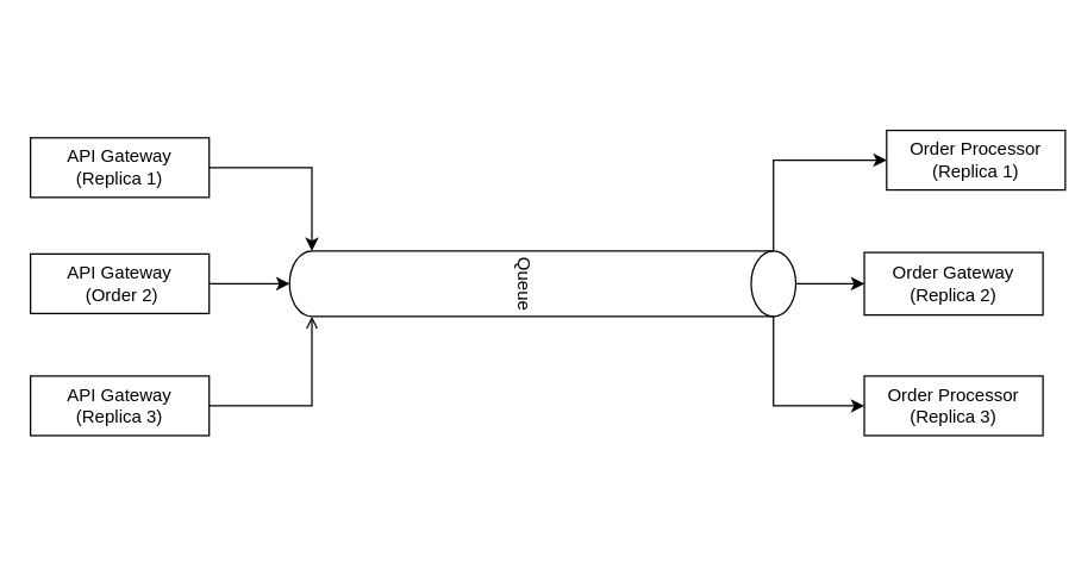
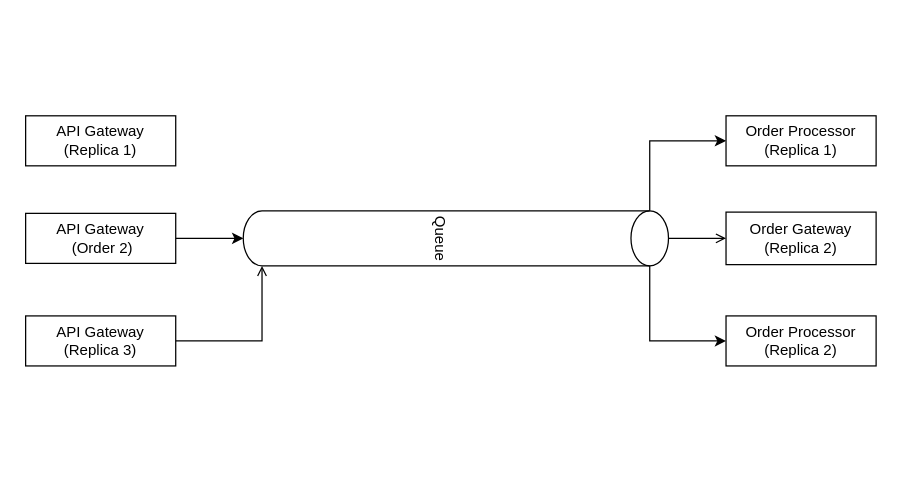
  <mxCell id="0" />
  <mxCell id="1" parent="0" />
- <mxCell id="2" style="edgeStyle=orthogonalEdgeStyle;rounded=0;orthogonalLoop=1;jettySize=auto;html=1;exitX=1;exitY=0.5;exitDx=0;exitDy=0;entryX=0;entryY=1;entryDx=0;entryDy=-15;entryPerimeter=0;" edge="1" parent="1" source="3" target="11"><mxGeometry relative="1" as="geometry" /></mxCell>
  <mxCell id="3" value="API Gateway &lt;br&gt;(Replica 1)" style="rounded=0;whiteSpace=wrap;html=1;" vertex="1" parent="1"><mxGeometry x="20" y="92" width="120" height="40" as="geometry" /></mxCell>
  <mxCell id="4" style="edgeStyle=orthogonalEdgeStyle;rounded=0;orthogonalLoop=1;jettySize=auto;html=1;exitX=1;exitY=0.5;exitDx=0;exitDy=0;" edge="1" parent="1" source="5" target="11"><mxGeometry relative="1" as="geometry" /></mxCell>
  <mxCell id="5" value="API Gateway&lt;br&gt;&amp;nbsp;(Order 2)" style="rounded=0;whiteSpace=wrap;html=1;" vertex="1" parent="1"><mxGeometry x="20" y="170" width="120" height="40" as="geometry" /></mxCell>
  <mxCell id="6" style="edgeStyle=orthogonalEdgeStyle;rounded=0;orthogonalLoop=1;jettySize=auto;html=1;exitX=1;exitY=0.5;exitDx=0;exitDy=0;entryX=1;entryY=1;entryDx=0;entryDy=-15;entryPerimeter=0;endArrow=open;" edge="1" parent="1" source="7" target="11"><mxGeometry relative="1" as="geometry" /></mxCell>
  <mxCell id="7" value="API Gateway &lt;br&gt;(Replica 3)" style="rounded=0;whiteSpace=wrap;html=1;" vertex="1" parent="1"><mxGeometry x="20" y="252" width="120" height="40" as="geometry" /></mxCell>
  <mxCell id="8" style="edgeStyle=orthogonalEdgeStyle;rounded=0;orthogonalLoop=1;jettySize=auto;html=1;exitX=1;exitY=0;exitDx=0;exitDy=15;exitPerimeter=0;entryX=0;entryY=0.5;entryDx=0;entryDy=0;" edge="1" parent="1" source="11" target="14"><mxGeometry relative="1" as="geometry" /></mxCell>
- <mxCell id="9" style="edgeStyle=orthogonalEdgeStyle;rounded=0;orthogonalLoop=1;jettySize=auto;html=1;exitX=0.5;exitY=0;exitDx=0;exitDy=0;exitPerimeter=0;entryX=0;entryY=0.5;entryDx=0;entryDy=0;" edge="1" parent="1" source="11" target="12"><mxGeometry relative="1" as="geometry" /></mxCell>
+ <mxCell id="9" style="edgeStyle=orthogonalEdgeStyle;rounded=0;orthogonalLoop=1;jettySize=auto;html=1;exitX=0.5;exitY=0;exitDx=0;exitDy=0;exitPerimeter=0;entryX=0;entryY=0.5;entryDx=0;entryDy=0;endArrow=open;" edge="1" parent="1" source="11" target="12"><mxGeometry relative="1" as="geometry" /></mxCell>
  <mxCell id="10" style="edgeStyle=orthogonalEdgeStyle;rounded=0;orthogonalLoop=1;jettySize=auto;html=1;exitX=0;exitY=0;exitDx=0;exitDy=15;exitPerimeter=0;entryX=0;entryY=0.5;entryDx=0;entryDy=0;" edge="1" parent="1" source="11" target="13"><mxGeometry relative="1" as="geometry" /></mxCell>
  <mxCell id="11" value="Queue" style="shape=cylinder3;whiteSpace=wrap;html=1;boundedLbl=1;backgroundOutline=1;size=15;rotation=90;align=center;" vertex="1" parent="1"><mxGeometry x="342" y="20" width="44" height="340" as="geometry" /></mxCell>
  <mxCell id="12" value="Order Gateway (Replica 2)" style="rounded=0;whiteSpace=wrap;html=1;" vertex="1" parent="1"><mxGeometry x="580" y="169" width="120" height="42" as="geometry" /></mxCell>
- <mxCell id="13" value="Order Processor (Replica 1)" style="rounded=0;whiteSpace=wrap;html=1;" vertex="1" parent="1"><mxGeometry x="595" y="87" width="120" height="40" as="geometry" /></mxCell>
- <mxCell id="14" value="Order Processor (Replica 3)" style="rounded=0;whiteSpace=wrap;html=1;" vertex="1" parent="1"><mxGeometry x="580" y="252" width="120" height="40" as="geometry" /></mxCell>
+ <mxCell id="13" value="Order Processor (Replica 1)" style="rounded=0;whiteSpace=wrap;html=1;" vertex="1" parent="1"><mxGeometry x="580" y="92" width="120" height="40" as="geometry" /></mxCell>
+ <mxCell id="14" value="Order Processor (Replica 2)" style="rounded=0;whiteSpace=wrap;html=1;" vertex="1" parent="1"><mxGeometry x="580" y="252" width="120" height="40" as="geometry" /></mxCell>
